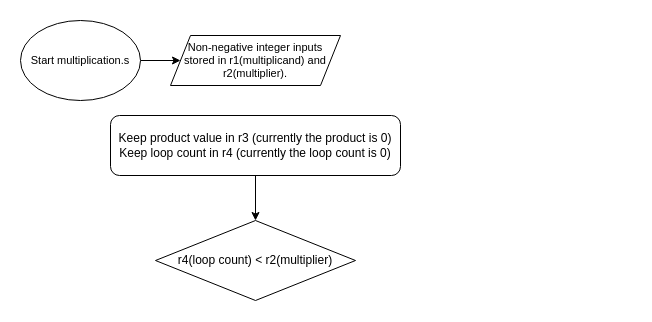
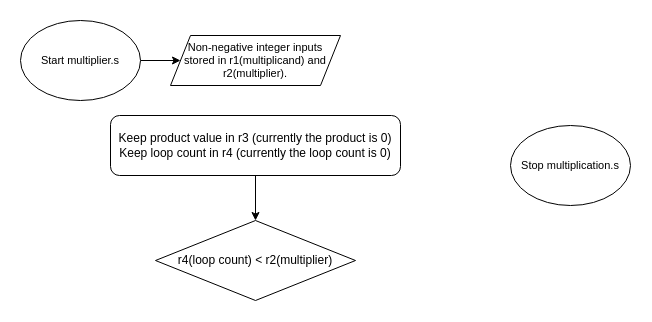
  <mxCell id="0" />
  <mxCell id="1" parent="0" />
  <mxCell id="2" style="edgeStyle=orthogonalEdgeStyle;rounded=0;orthogonalLoop=1;jettySize=auto;html=1;" edge="1" parent="1" source="3" target="5"><mxGeometry relative="1" as="geometry" /></mxCell>
- <mxCell id="3" value="Start multiplication.s" style="ellipse;whiteSpace=wrap;html=1;fontSize=11;" vertex="1" parent="1"><mxGeometry x="20" y="20" width="120" height="80" as="geometry" /></mxCell>
+ <mxCell id="3" value="Start multiplier.s" style="ellipse;whiteSpace=wrap;html=1;fontSize=11;" vertex="1" parent="1"><mxGeometry x="20" y="20" width="120" height="80" as="geometry" /></mxCell>
+ <mxCell id="4" value="Stop multiplication.s" style="ellipse;whiteSpace=wrap;html=1;fontSize=11;" vertex="1" parent="1"><mxGeometry x="510" y="125" width="120" height="80" as="geometry" /></mxCell>
  <mxCell id="5" value="Non-negative integer inputs stored in r1(multiplicand) and r2(multiplier)." style="shape=parallelogram;perimeter=parallelogramPerimeter;whiteSpace=wrap;html=1;fixedSize=1;fontSize=11;" vertex="1" parent="1"><mxGeometry x="170" y="35" width="170" height="50" as="geometry" /></mxCell>
  <mxCell id="6" style="edgeStyle=orthogonalEdgeStyle;rounded=0;orthogonalLoop=1;jettySize=auto;html=1;entryX=0.5;entryY=0;entryDx=0;entryDy=0;" edge="1" parent="1" source="7" target="8"><mxGeometry relative="1" as="geometry" /></mxCell>
  <mxCell id="7" value="Keep product value in r3 (currently the product is 0)&lt;div&gt;Keep loop count in r4 (currently the loop count is 0)&lt;br&gt;&lt;/div&gt;" style="rounded=1;whiteSpace=wrap;html=1;" vertex="1" parent="1"><mxGeometry x="110" y="115" width="290" height="60" as="geometry" /></mxCell>
  <mxCell id="8" value="r4(loop count) &amp;lt; r2(multiplier)" style="rhombus;whiteSpace=wrap;html=1;" vertex="1" parent="1"><mxGeometry x="155" y="220" width="200" height="80" as="geometry" /></mxCell>
